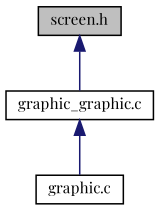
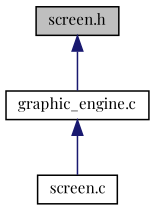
  digraph {
    fontname="Playfair Display"
    node [color=black fillcolor=white fontname="Playfair Display" fontsize=10 shape=record style=filled]
    edge [color=midnightblue dir=back fontname="Playfair Display" fontsize=10 labelfontname=Helvetica labelfontsize=10 style=solid]
    n1 [fillcolor=grey75 fontcolor=black height=0.2 label="screen.h" width=0.4]
-   n2 [height=0.2 label="graphic_graphic.c" width=0.4]
-   n3 [height=0.2 label="graphic.c" width=0.4]
+   n2 [height=0.2 label="graphic_engine.c" width=0.4]
+   n3 [height=0.2 label="screen.c" width=0.4]
    n1 -> n2
    n2 -> n3
  }
